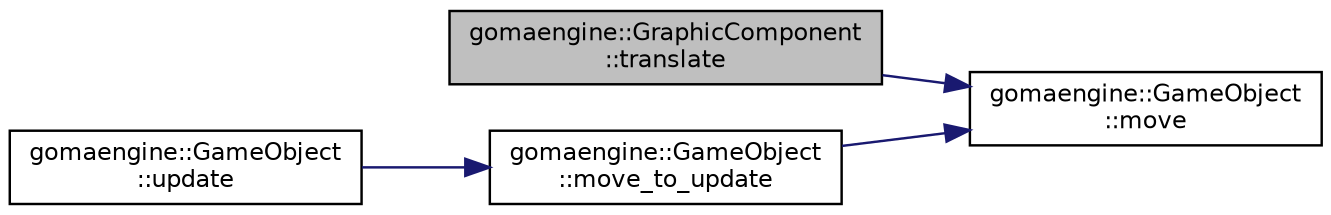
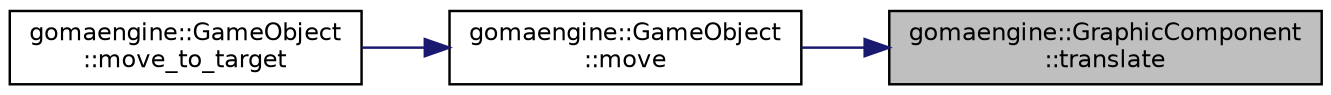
  digraph {
    rankdir=RL
    node [color=black fillcolor=white fontname=Helvetica fontsize=10 shape=record style=filled]
    edge [color=midnightblue dir=back fontname=Helvetica fontsize=10 labelfontname=Helvetica labelfontsize=10 style=solid]
    n1 [fillcolor=grey75 fontcolor=black height=0.2 label="gomaengine::GraphicComponent\l::translate" width=0.4]
    n2 [height=0.2 label="gomaengine::GameObject\l::move" width=0.4]
-   n3 [height=0.2 label="gomaengine::GameObject\l::move_to_update" width=0.4]
-   n4 [height=0.2 label="gomaengine::GameObject\l::update" width=0.4]
-   n2 -> n1
+   n3 [height=0.2 label="gomaengine::GameObject\l::move_to_target" width=0.4]
+   n1 -> n2
    n2 -> n3
-   n3 -> n4
  }
